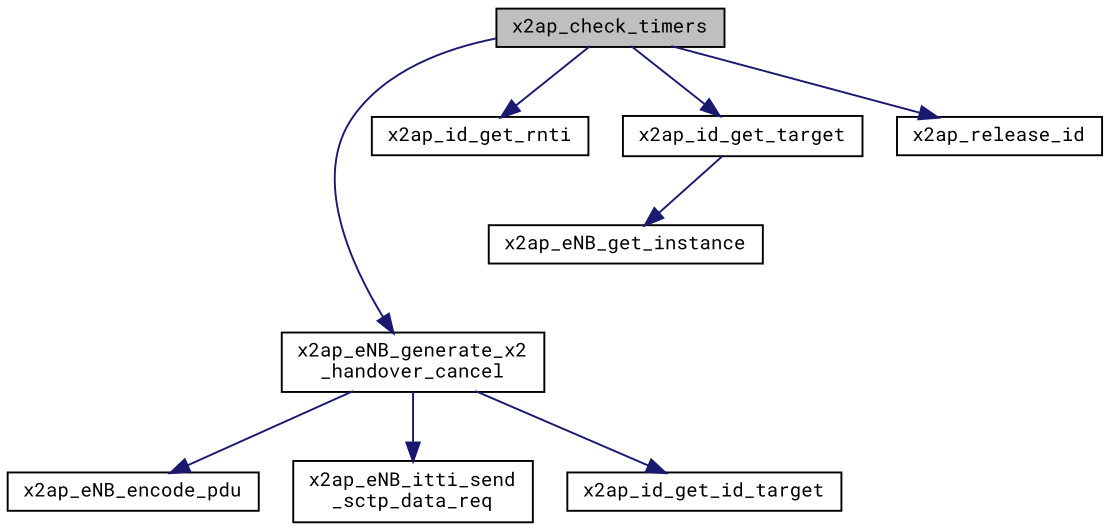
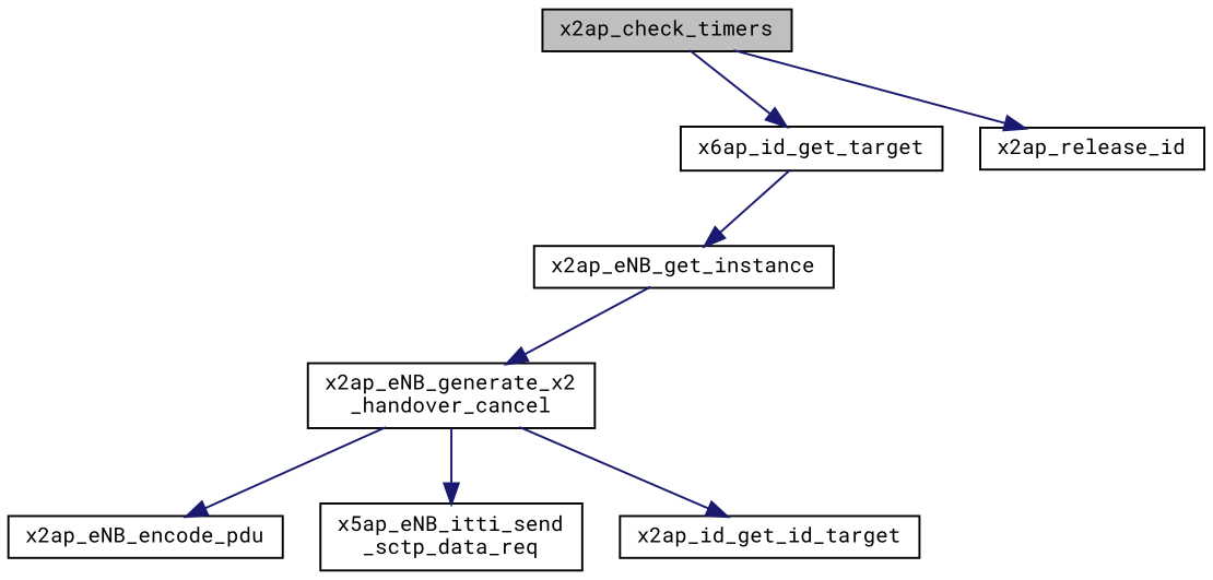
  digraph {
    fontname="Roboto Mono"
    rankdir=TB
    node [color=black fillcolor=white fontname="Roboto Mono" fontsize=10 shape=record style=filled]
    edge [color=midnightblue fontname="Roboto Mono" fontsize=10 labelfontname=Helvetica labelfontsize=10 style=solid]
    n1 [fillcolor=grey75 fontcolor=black height=0.2 label=x2ap_check_timers width=0.4]
    n2 [height=0.2 label="x2ap_eNB_generate_x2\l_handover_cancel" width=0.4]
-   n3 [height=0.2 label=x2ap_id_get_rnti width=0.4]
-   n4 [height=0.2 label=x2ap_id_get_target width=0.4]
+   n4 [height=0.2 label=x6ap_id_get_target width=0.4]
    n5 [height=0.2 label=x2ap_release_id width=0.4]
    n6 [height=0.2 label=x2ap_eNB_encode_pdu width=0.4]
-   n7 [height=0.2 label="x2ap_eNB_itti_send\l_sctp_data_req" width=0.4]
+   n7 [height=0.2 label="x5ap_eNB_itti_send\l_sctp_data_req" width=0.4]
    n8 [height=0.2 label=x2ap_id_get_id_target width=0.4]
    n9 [height=0.2 label=x2ap_eNB_get_instance width=0.4]
-   n1 -> n2
-   n1 -> n3
+   n9 -> n2
    n1 -> n4
    n1 -> n5
    n2 -> n6
    n2 -> n7
    n2 -> n8
    n4 -> n9
  }
